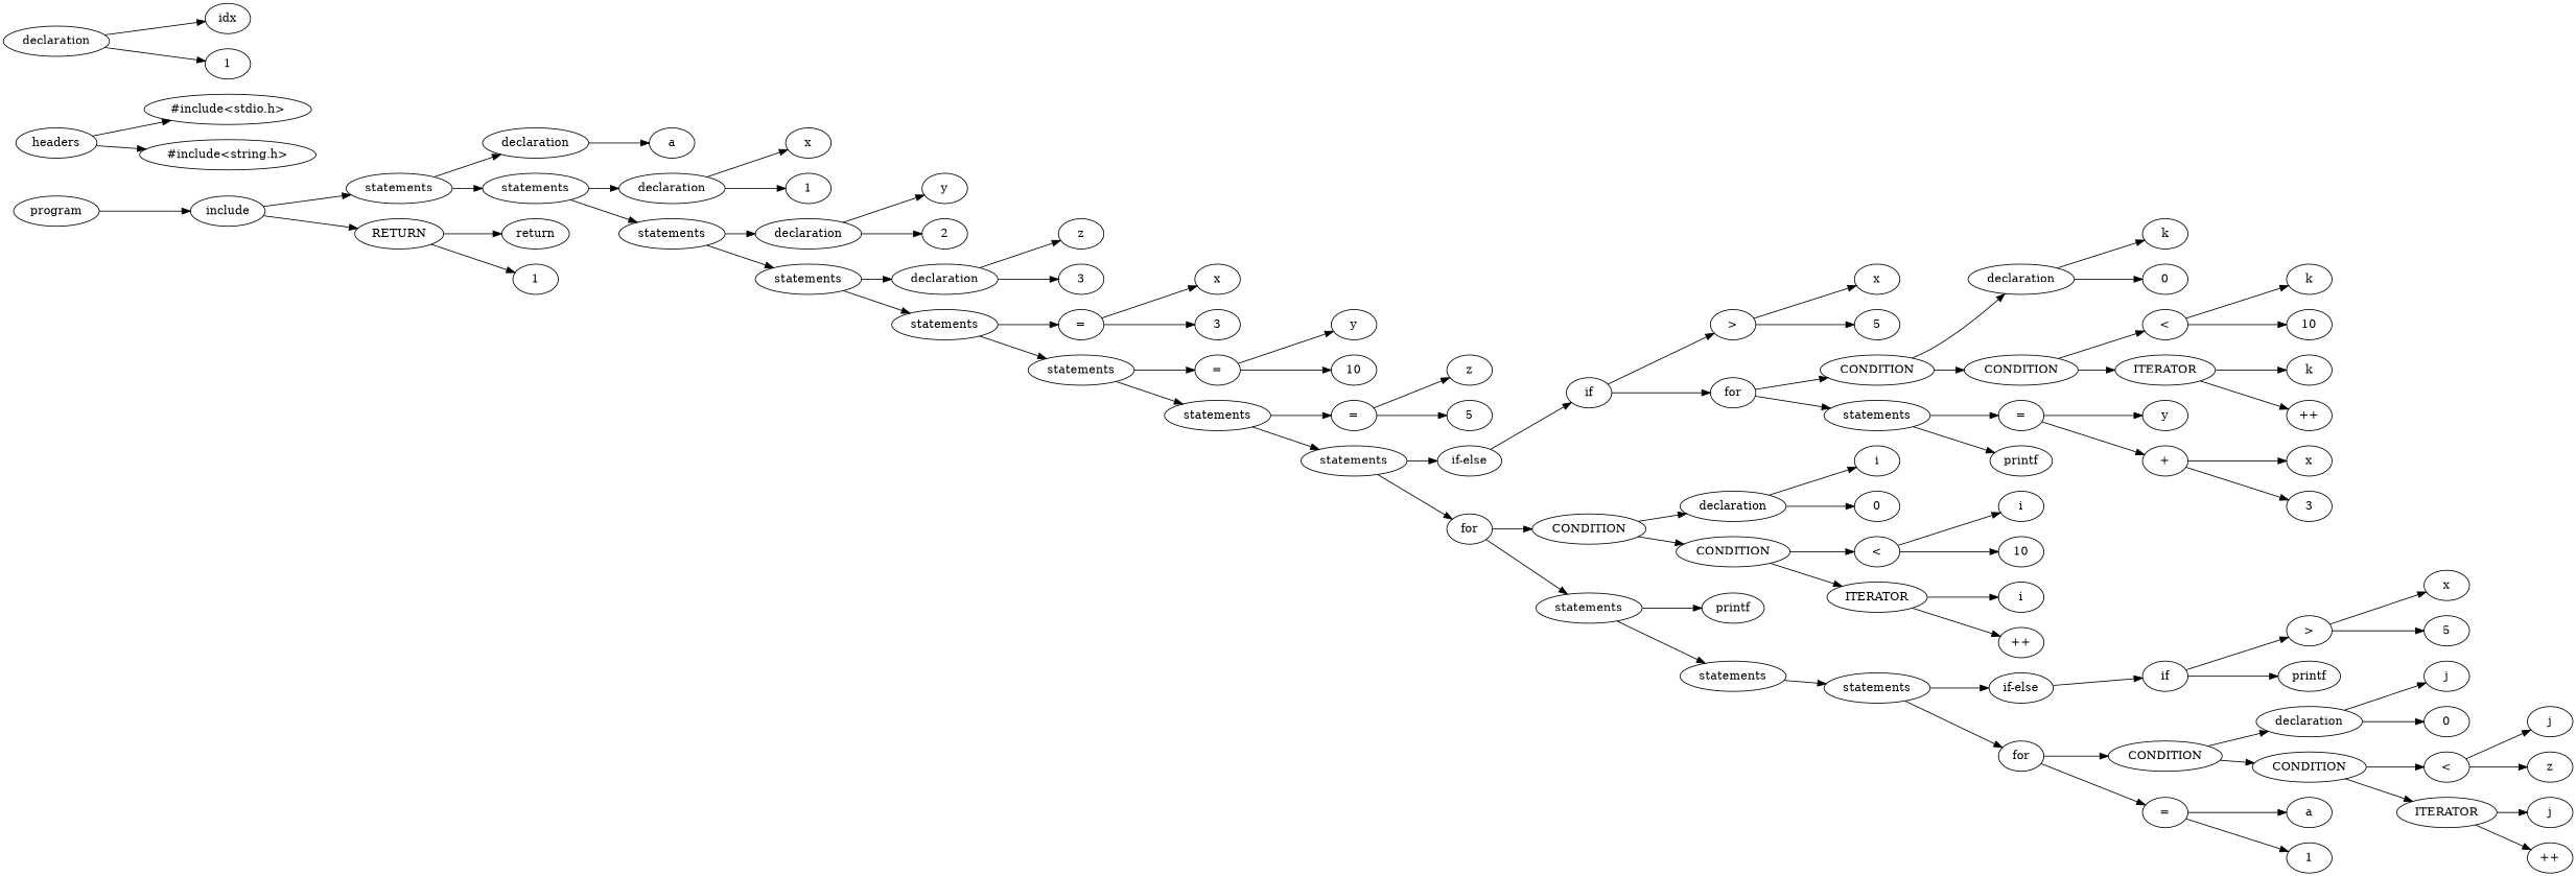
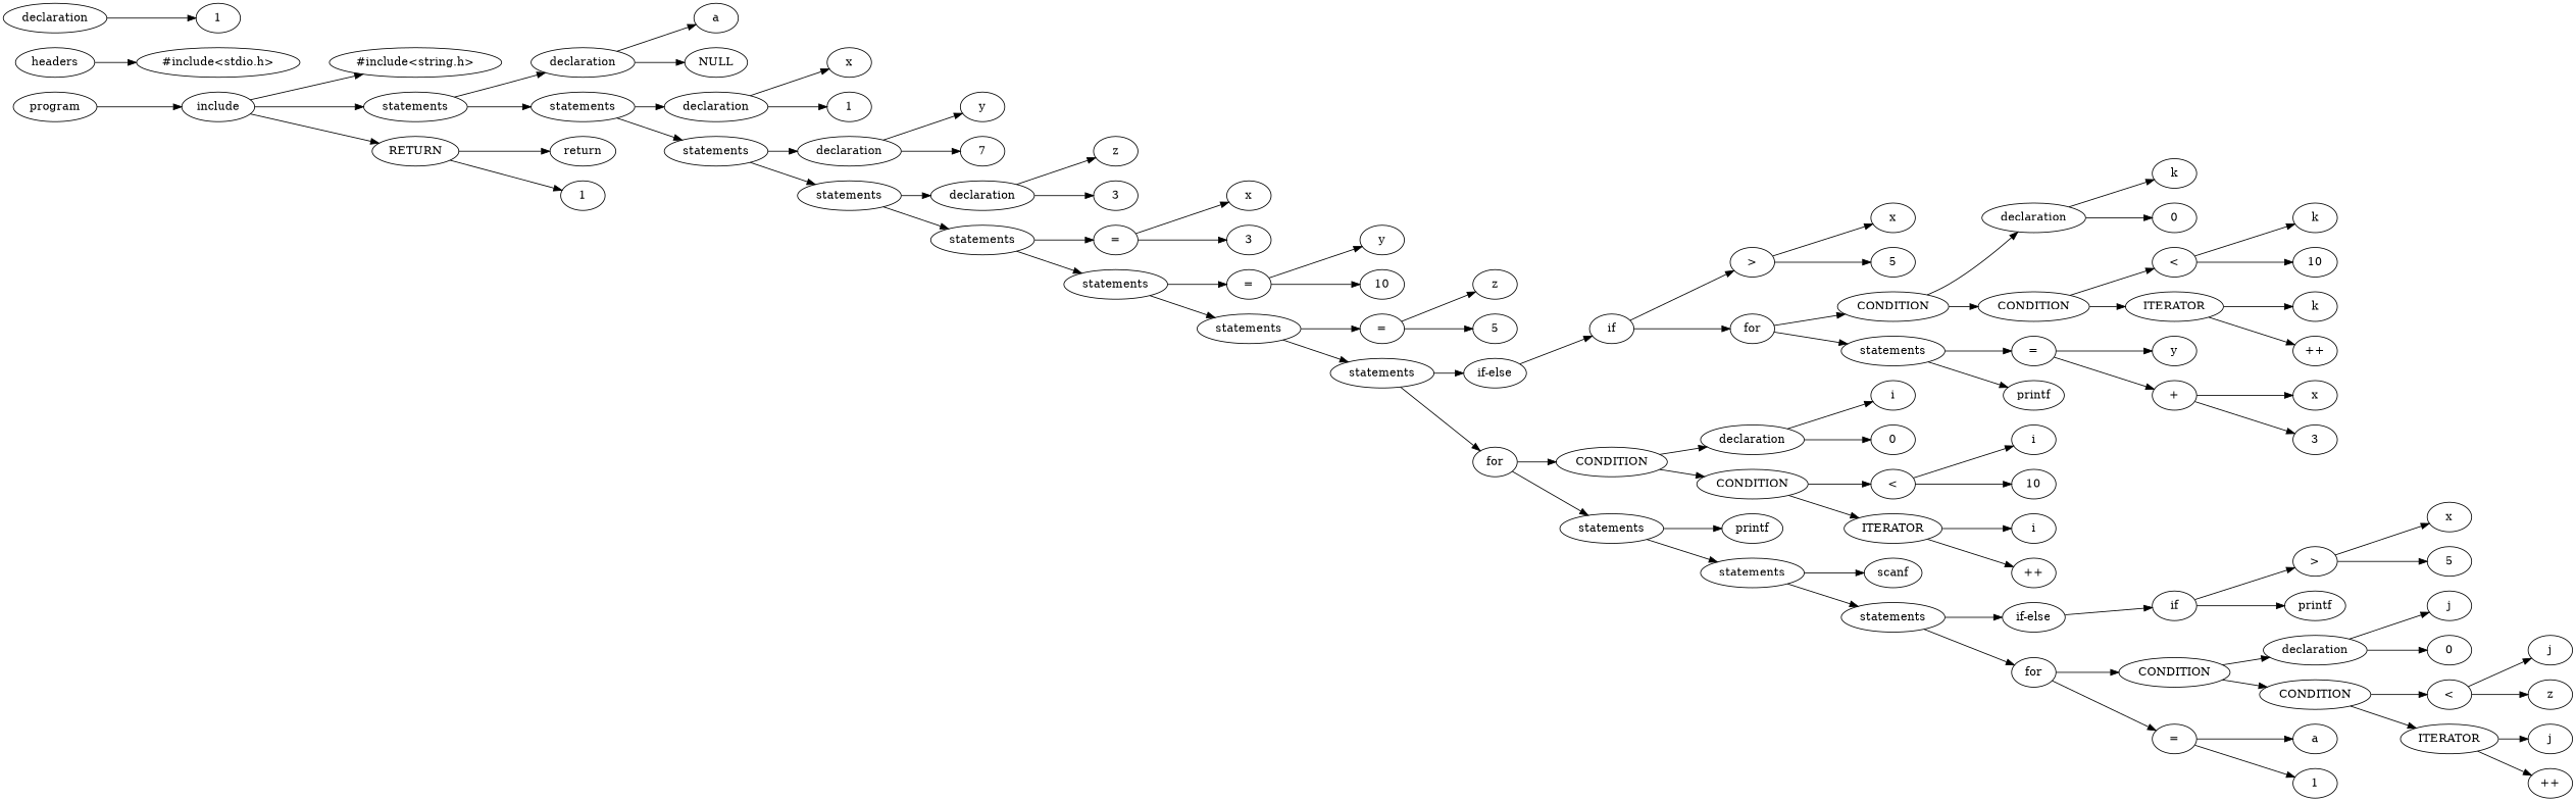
  digraph {
    rankdir=LR
    node [shape=ellipse]
    n1 [label=program]
    n2 [label=include]
    n3 [label=headers]
    n4 [label="#include<stdio.h>"]
    n5 [label="#include<string.h>"]
    n6 [label=statements]
    n7 [label=RETURN]
    n8 [label=declaration]
    n9 [label=statements]
    n10 [label=return]
    n11 [label=1]
    n12 [label=a]
+   n13 [label=NULL]
    n14 [label=declaration]
    n15 [label=statements]
    n16 [label=x]
    n17 [label=1]
    n18 [label=declaration]
    n19 [label=statements]
    n20 [label=y]
-   n21 [label=2]
+   n21 [label=7]
    n22 [label=declaration]
    n23 [label=statements]
    n24 [label=z]
    n25 [label=3]
    n26 [label="="]
    n27 [label=statements]
    n28 [label=x]
    n29 [label=3]
    n30 [label="="]
    n31 [label=statements]
    n32 [label=y]
    n33 [label=10]
    n34 [label="="]
    n35 [label=statements]
    n36 [label=z]
    n37 [label=5]
    n38 [label="if-else"]
    n39 [label=for]
    n40 [label=if]
    n41 [label=CONDITION]
    n42 [label=statements]
    n43 [label=">"]
    n44 [label=for]
    n45 [label=x]
    n46 [label=5]
    n47 [label=CONDITION]
    n48 [label=statements]
    n49 [label=declaration]
    n50 [label=CONDITION]
    n51 [label="="]
    n52 [label=printf]
    n53 [label=k]
    n54 [label=0]
    n55 [label="<"]
    n56 [label=ITERATOR]
    n57 [label=k]
    n58 [label=10]
    n59 [label=k]
    n60 [label="++"]
    n61 [label=y]
    n62 [label="+"]
    n63 [label=x]
    n64 [label=3]
    n65 [label=declaration]
-   n66 [label=idx]
    n67 [label=1]
    n68 [label=declaration]
    n69 [label=CONDITION]
    n70 [label=printf]
    n71 [label=statements]
    n72 [label=i]
    n73 [label=0]
    n74 [label="<"]
    n75 [label=ITERATOR]
    n76 [label=i]
    n77 [label=10]
    n78 [label=i]
    n79 [label="++"]
+   n80 [label=scanf]
    n81 [label=statements]
    n82 [label="if-else"]
    n83 [label=for]
    n84 [label=if]
    n85 [label=CONDITION]
    n86 [label="="]
    n87 [label=">"]
    n88 [label=printf]
    n89 [label=x]
    n90 [label=5]
    n91 [label=declaration]
    n92 [label=CONDITION]
    n93 [label=a]
    n94 [label=1]
    n95 [label=j]
    n96 [label=0]
    n97 [label="<"]
    n98 [label=ITERATOR]
    n99 [label=j]
    n100 [label=z]
    n101 [label=j]
    n102 [label="++"]
    n1 -> n2
    n2 -> n6
    n2 -> n7
    n3 -> n4
-   n3 -> n5
+   n2 -> n5
    n6 -> n8
    n6 -> n9
    n7 -> n10
    n7 -> n11
    n8 -> n12
+   n8 -> n13
    n9 -> n14
    n9 -> n15
    n14 -> n16
    n14 -> n17
    n15 -> n18
    n15 -> n19
    n18 -> n20
    n18 -> n21
    n19 -> n22
    n19 -> n23
    n22 -> n24
    n22 -> n25
    n23 -> n26
    n23 -> n27
    n26 -> n28
    n26 -> n29
    n27 -> n30
    n27 -> n31
    n30 -> n32
    n30 -> n33
    n31 -> n34
    n31 -> n35
    n34 -> n36
    n34 -> n37
    n35 -> n38
    n35 -> n39
    n38 -> n40
    n39 -> n41
    n39 -> n42
    n40 -> n43
    n40 -> n44
    n41 -> n68
    n41 -> n69
    n42 -> n70
    n42 -> n71
    n43 -> n45
    n43 -> n46
    n44 -> n47
    n44 -> n48
    n47 -> n49
    n47 -> n50
    n48 -> n51
    n48 -> n52
    n49 -> n53
    n49 -> n54
    n50 -> n55
    n50 -> n56
    n51 -> n61
    n51 -> n62
    n55 -> n57
    n55 -> n58
    n56 -> n59
    n56 -> n60
    n62 -> n63
    n62 -> n64
-   n65 -> n66
    n65 -> n67
    n68 -> n72
    n68 -> n73
    n69 -> n74
    n69 -> n75
+   n71 -> n80
    n71 -> n81
    n74 -> n76
    n74 -> n77
    n75 -> n78
    n75 -> n79
    n81 -> n82
    n81 -> n83
    n82 -> n84
    n83 -> n85
    n83 -> n86
    n84 -> n87
    n84 -> n88
    n85 -> n91
    n85 -> n92
    n86 -> n93
    n86 -> n94
    n87 -> n89
    n87 -> n90
    n91 -> n95
    n91 -> n96
    n92 -> n97
    n92 -> n98
    n97 -> n99
    n97 -> n100
    n98 -> n101
    n98 -> n102
  }
